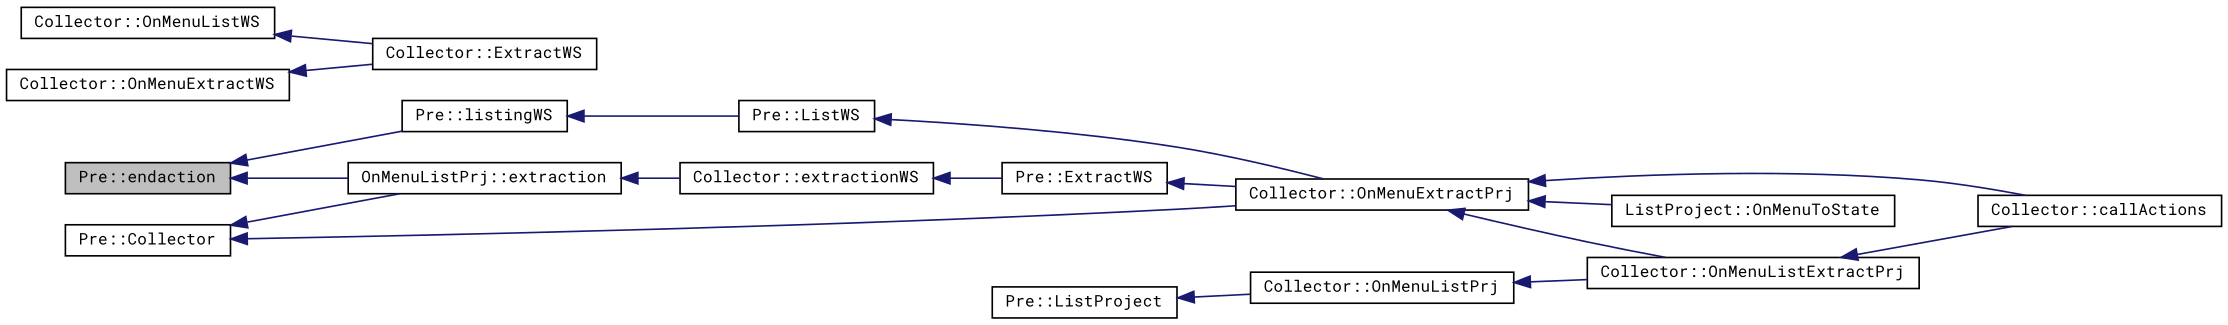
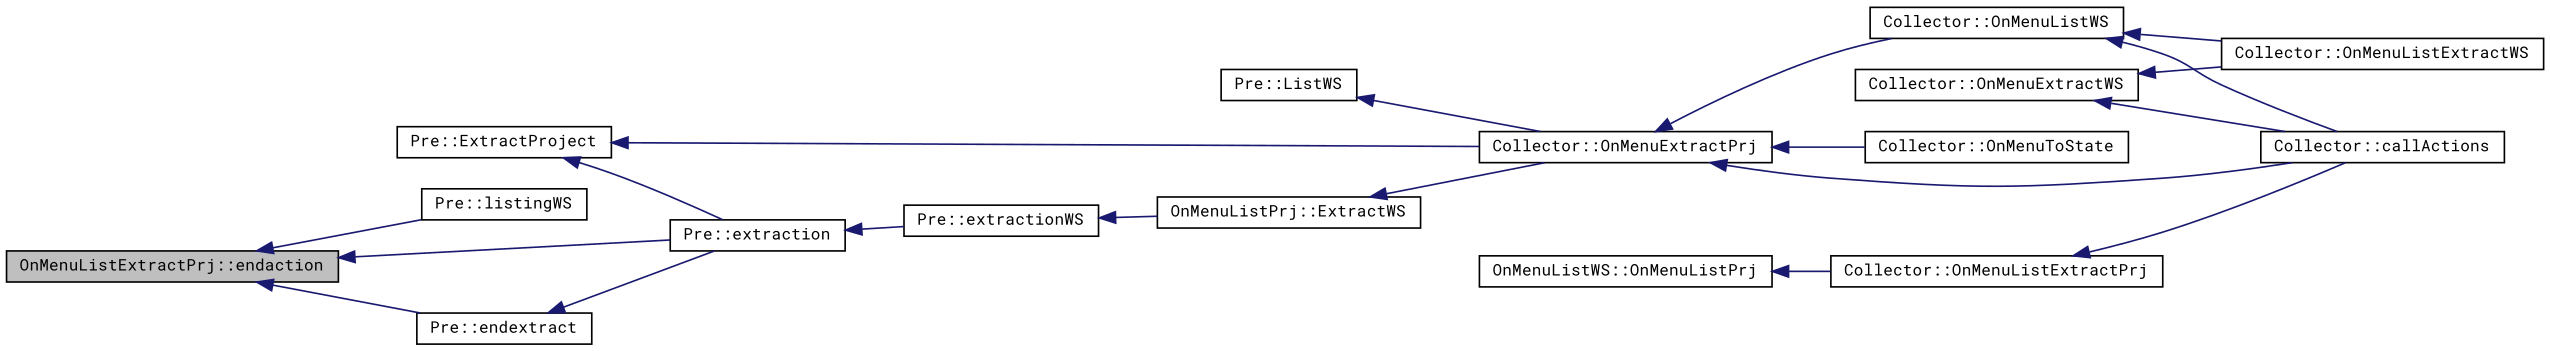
  digraph {
    fontname="Roboto Mono"
    rankdir=LR
    node [color=black fillcolor=white fontname="Roboto Mono" fontsize=10 shape=record style=filled]
    edge [color=midnightblue dir=back fontname="Roboto Mono" fontsize=10 labelfontname=Helvetica labelfontsize=10 style=solid]
-   n1 [fillcolor=grey75 fontcolor=black height=0.2 label="Pre::endaction" width=0.4]
+   n1 [fillcolor=grey75 fontcolor=black height=0.2 label="OnMenuListExtractPrj::endaction" width=0.4]
    n2 [height=0.2 label="Pre::listingWS" width=0.4]
-   n3 [height=0.2 label="OnMenuListPrj::extraction" width=0.4]
+   n3 [height=0.2 label="Pre::extraction" width=0.4]
+   n4 [height=0.2 label="Pre::endextract" width=0.4]
    n5 [height=0.2 label="Pre::ListWS" width=0.4]
-   n6 [height=0.2 label="Collector::extractionWS" width=0.4]
+   n6 [height=0.2 label="Pre::extractionWS" width=0.4]
    n7 [height=0.2 label="Collector::OnMenuExtractPrj" width=0.4]
    n8 [height=0.2 label="Collector::OnMenuListWS" width=0.4]
    n9 [height=0.2 label="Collector::callActions" width=0.4]
-   n10 [height=0.2 label="Collector::ExtractWS" width=0.4]
-   n11 [height=0.2 label="ListProject::OnMenuToState" width=0.4]
-   n12 [height=0.2 label="Pre::Collector" width=0.4]
-   n13 [height=0.2 label="Pre::ExtractWS" width=0.4]
+   n10 [height=0.2 label="Collector::OnMenuListExtractWS" width=0.4]
+   n11 [height=0.2 label="Collector::OnMenuToState" width=0.4]
+   n12 [height=0.2 label="Pre::ExtractProject" width=0.4]
+   n13 [height=0.2 label="OnMenuListPrj::ExtractWS" width=0.4]
    n14 [height=0.2 label="Collector::OnMenuListExtractPrj" width=0.4]
    n15 [height=0.2 label="Collector::OnMenuExtractWS" width=0.4]
-   n16 [height=0.2 label="Pre::ListProject" width=0.4]
-   n17 [height=0.2 label="Collector::OnMenuListPrj" width=0.4]
+   n17 [height=0.2 label="OnMenuListWS::OnMenuListPrj" width=0.4]
    n1 -> n2
    n1 -> n3
-   n2 -> n5
+   n1 -> n4
    n3 -> n6
+   n4 -> n3
    n5 -> n7
    n6 -> n13
    n7 -> n9
    n7 -> n11
-   n7 -> n14
+   n7 -> n8
+   n8 -> n9
    n8 -> n10
    n12 -> n3
    n12 -> n7
    n13 -> n7
    n14 -> n9
+   n15 -> n9
    n15 -> n10
-   n16 -> n17
    n17 -> n14
  }
